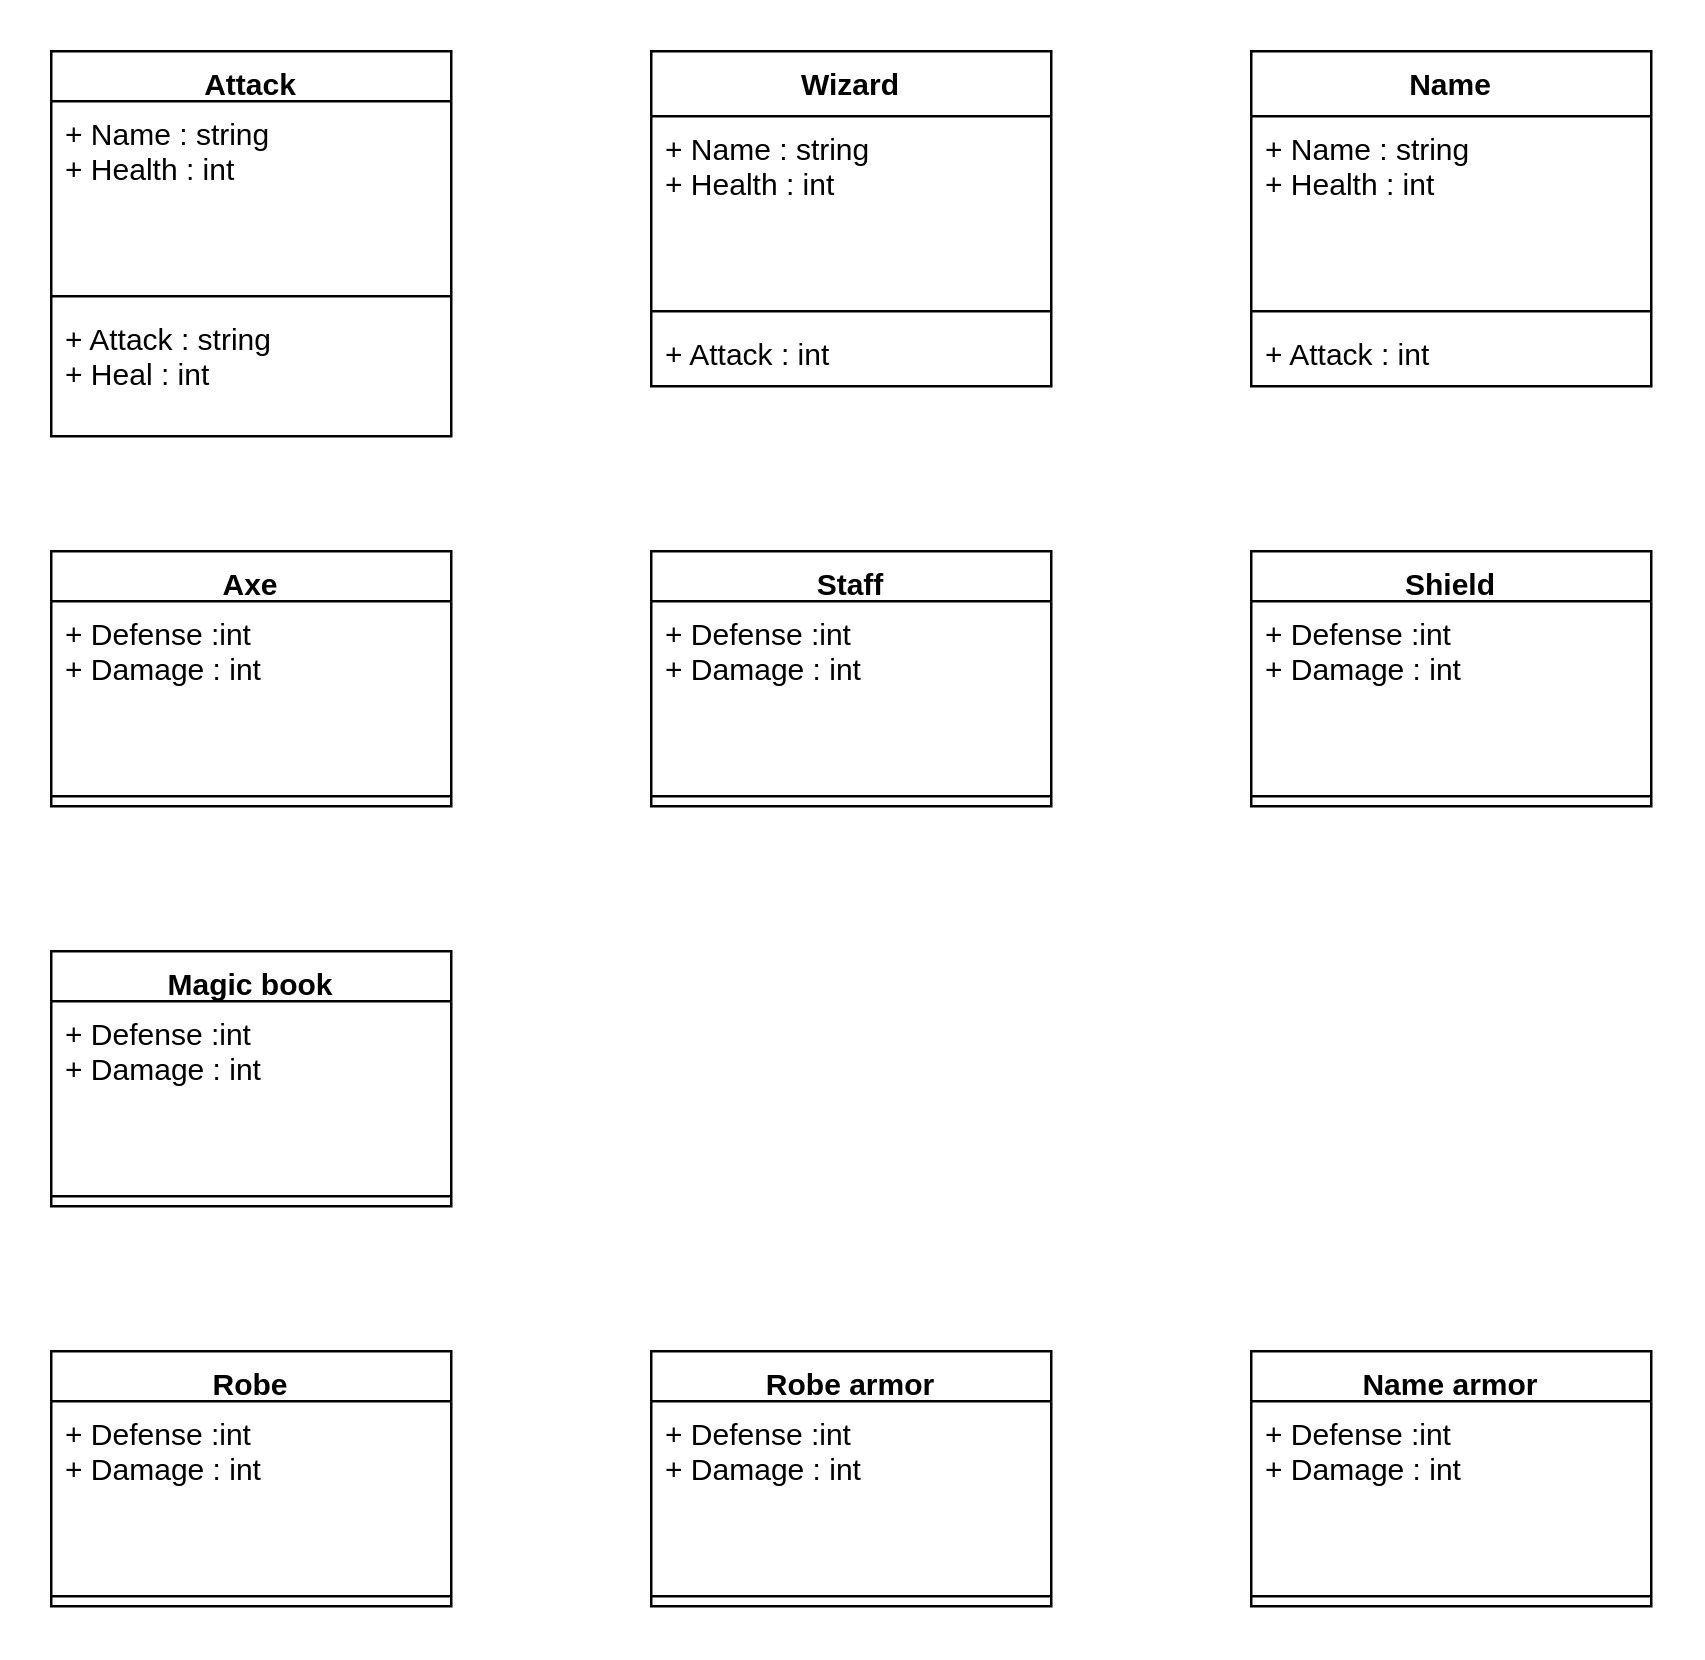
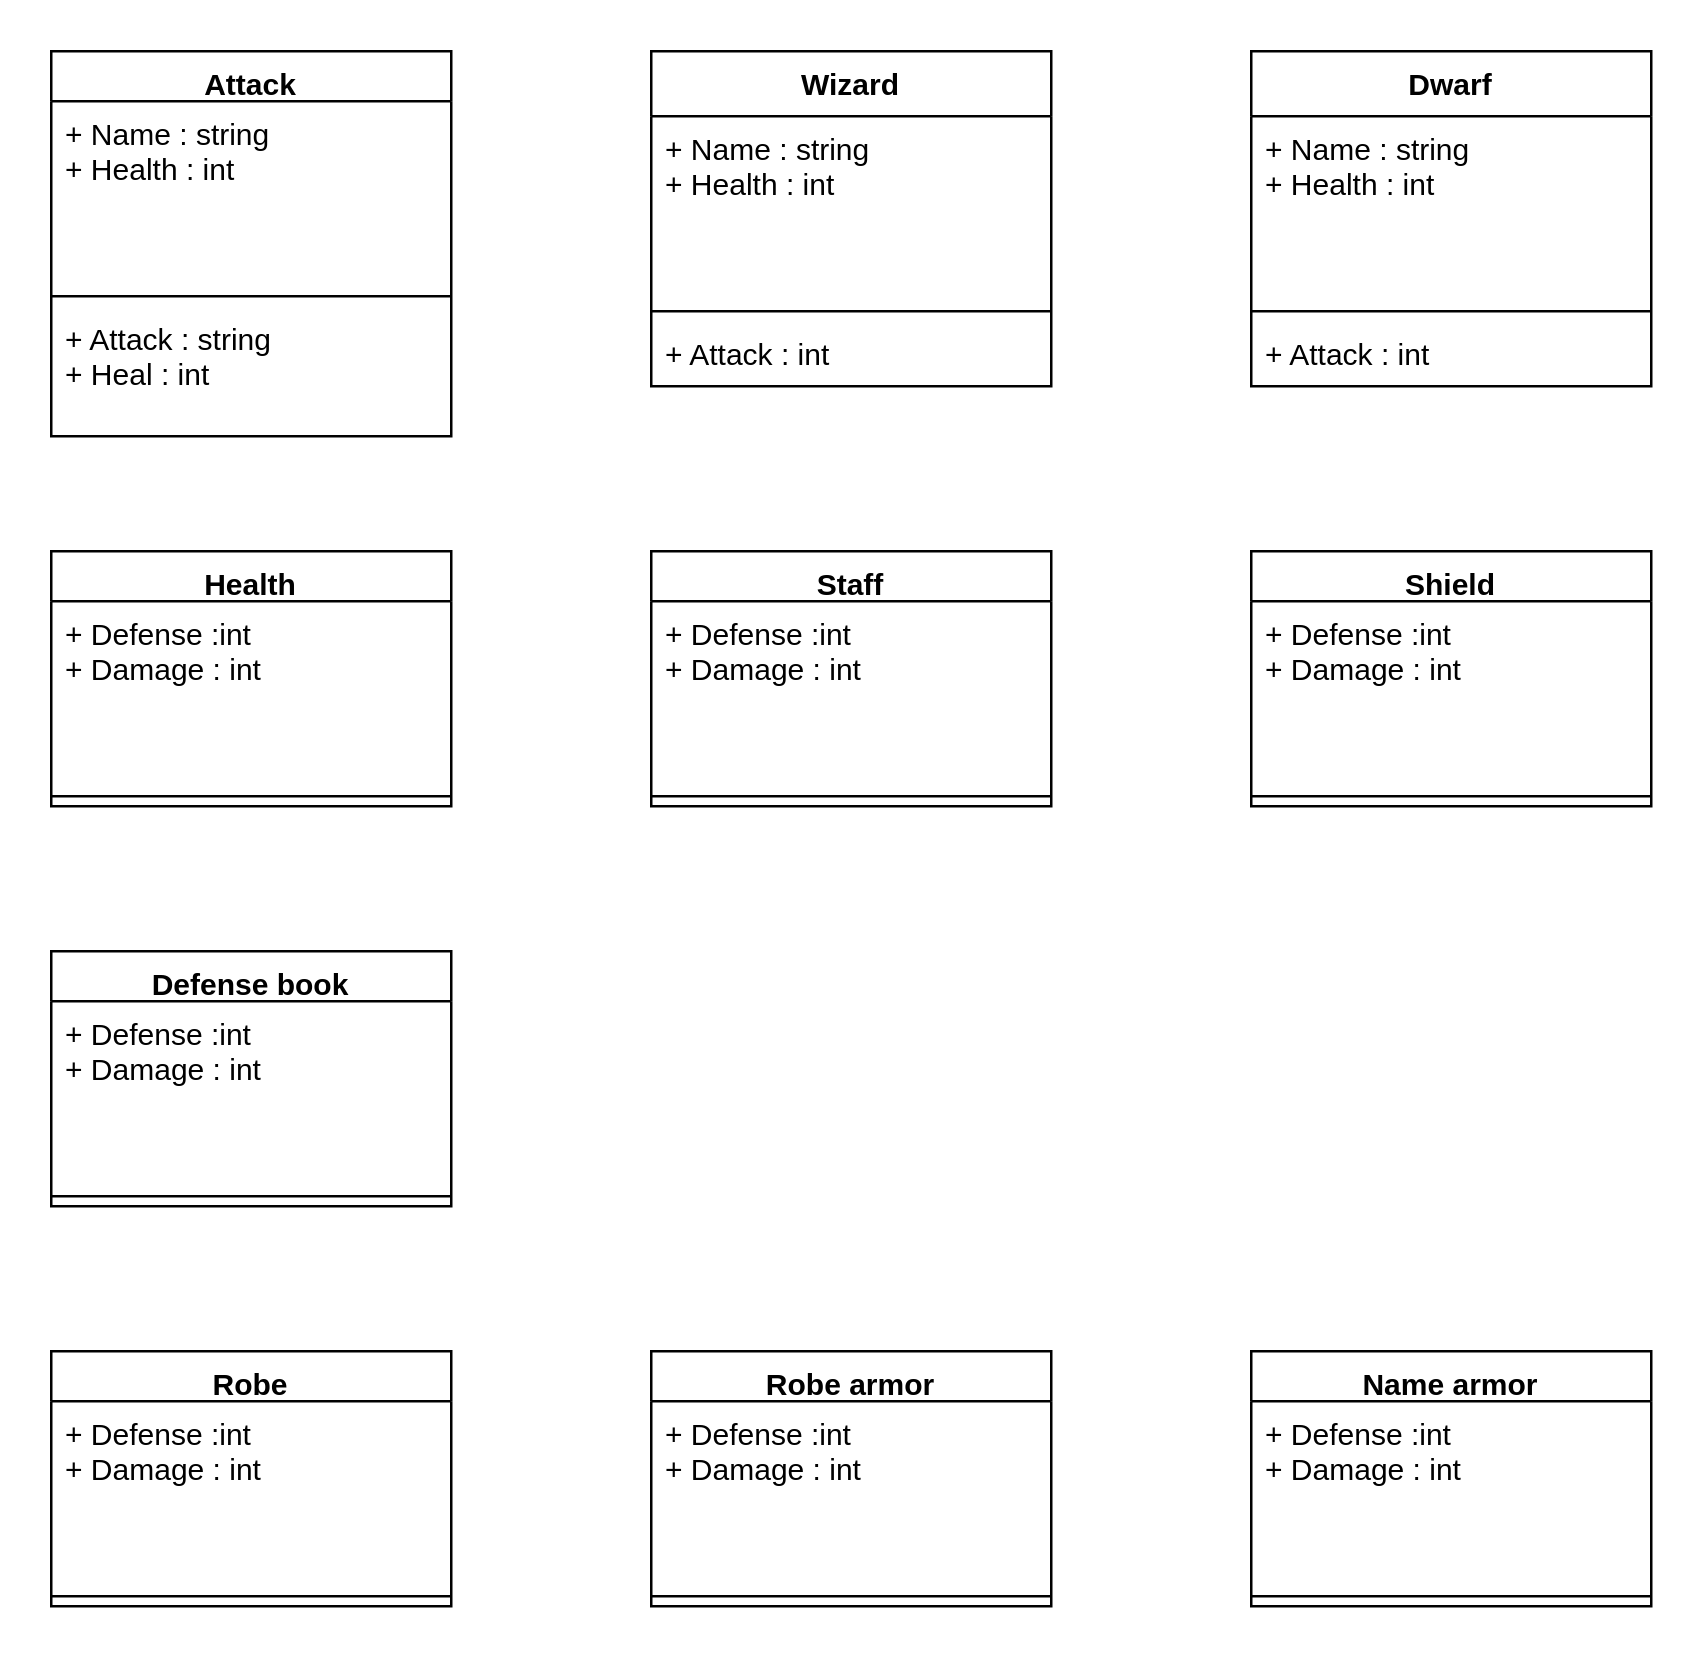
  <mxCell id="0" />
  <mxCell id="1" parent="0" />
  <mxCell id="2" value="Wizard" style="swimlane;fontStyle=1;align=center;verticalAlign=top;childLayout=stackLayout;horizontal=1;startSize=26;horizontalStack=0;resizeParent=1;resizeParentMax=0;resizeLast=0;collapsible=1;marginBottom=0;" vertex="1" parent="1"><mxGeometry x="260" y="20" width="160" height="134" as="geometry" /></mxCell>
  <mxCell id="3" value="+ Name : string&#10;+ Health : int" style="text;strokeColor=none;fillColor=none;align=left;verticalAlign=top;spacingLeft=4;spacingRight=4;overflow=hidden;rotatable=0;points=[[0,0.5],[1,0.5]];portConstraint=eastwest;" vertex="1" parent="2"><mxGeometry y="26" width="160" height="74" as="geometry" /></mxCell>
  <mxCell id="4" value="" style="line;strokeWidth=1;fillColor=none;align=left;verticalAlign=middle;spacingTop=-1;spacingLeft=3;spacingRight=3;rotatable=0;labelPosition=right;points=[];portConstraint=eastwest;strokeColor=inherit;" vertex="1" parent="2"><mxGeometry y="100" width="160" height="8" as="geometry" /></mxCell>
  <mxCell id="5" value="+ Attack : int" style="text;strokeColor=none;fillColor=none;align=left;verticalAlign=top;spacingLeft=4;spacingRight=4;overflow=hidden;rotatable=0;points=[[0,0.5],[1,0.5]];portConstraint=eastwest;" vertex="1" parent="2"><mxGeometry y="108" width="160" height="26" as="geometry" /></mxCell>
  <mxCell id="6" value="Attack" style="swimlane;fontStyle=1;align=center;verticalAlign=top;childLayout=stackLayout;horizontal=1;startSize=20;horizontalStack=0;resizeParent=1;resizeParentMax=0;resizeLast=0;collapsible=1;marginBottom=0;" vertex="1" parent="1"><mxGeometry x="20" y="20" width="160" height="154" as="geometry" /></mxCell>
  <mxCell id="7" value="+ Name : string&#10;+ Health : int" style="text;strokeColor=none;fillColor=none;align=left;verticalAlign=top;spacingLeft=4;spacingRight=4;overflow=hidden;rotatable=0;points=[[0,0.5],[1,0.5]];portConstraint=eastwest;" vertex="1" parent="6"><mxGeometry y="20" width="160" height="74" as="geometry" /></mxCell>
  <mxCell id="8" value="" style="line;strokeWidth=1;fillColor=none;align=left;verticalAlign=middle;spacingTop=-1;spacingLeft=3;spacingRight=3;rotatable=0;labelPosition=right;points=[];portConstraint=eastwest;strokeColor=inherit;" vertex="1" parent="6"><mxGeometry y="94" width="160" height="8" as="geometry" /></mxCell>
  <mxCell id="9" value="+ Attack : string&#10;+ Heal : int" style="text;strokeColor=none;fillColor=none;align=left;verticalAlign=top;spacingLeft=4;spacingRight=4;overflow=hidden;rotatable=0;points=[[0,0.5],[1,0.5]];portConstraint=eastwest;" vertex="1" parent="6"><mxGeometry y="102" width="160" height="52" as="geometry" /></mxCell>
- <mxCell id="10" value="Name" style="swimlane;fontStyle=1;align=center;verticalAlign=top;childLayout=stackLayout;horizontal=1;startSize=26;horizontalStack=0;resizeParent=1;resizeParentMax=0;resizeLast=0;collapsible=1;marginBottom=0;" vertex="1" parent="1"><mxGeometry x="500" y="20" width="160" height="134" as="geometry" /></mxCell>
+ <mxCell id="10" value="Dwarf" style="swimlane;fontStyle=1;align=center;verticalAlign=top;childLayout=stackLayout;horizontal=1;startSize=26;horizontalStack=0;resizeParent=1;resizeParentMax=0;resizeLast=0;collapsible=1;marginBottom=0;" vertex="1" parent="1"><mxGeometry x="500" y="20" width="160" height="134" as="geometry" /></mxCell>
  <mxCell id="11" value="+ Name : string&#10;+ Health : int" style="text;strokeColor=none;fillColor=none;align=left;verticalAlign=top;spacingLeft=4;spacingRight=4;overflow=hidden;rotatable=0;points=[[0,0.5],[1,0.5]];portConstraint=eastwest;" vertex="1" parent="10"><mxGeometry y="26" width="160" height="74" as="geometry" /></mxCell>
  <mxCell id="12" value="" style="line;strokeWidth=1;fillColor=none;align=left;verticalAlign=middle;spacingTop=-1;spacingLeft=3;spacingRight=3;rotatable=0;labelPosition=right;points=[];portConstraint=eastwest;strokeColor=inherit;" vertex="1" parent="10"><mxGeometry y="100" width="160" height="8" as="geometry" /></mxCell>
  <mxCell id="13" value="+ Attack : int" style="text;strokeColor=none;fillColor=none;align=left;verticalAlign=top;spacingLeft=4;spacingRight=4;overflow=hidden;rotatable=0;points=[[0,0.5],[1,0.5]];portConstraint=eastwest;" vertex="1" parent="10"><mxGeometry y="108" width="160" height="26" as="geometry" /></mxCell>
- <mxCell id="14" value="Axe" style="swimlane;fontStyle=1;align=center;verticalAlign=top;childLayout=stackLayout;horizontal=1;startSize=20;horizontalStack=0;resizeParent=1;resizeParentMax=0;resizeLast=0;collapsible=1;marginBottom=0;" vertex="1" parent="1"><mxGeometry x="20" y="220" width="160" height="102" as="geometry" /></mxCell>
+ <mxCell id="14" value="Health" style="swimlane;fontStyle=1;align=center;verticalAlign=top;childLayout=stackLayout;horizontal=1;startSize=20;horizontalStack=0;resizeParent=1;resizeParentMax=0;resizeLast=0;collapsible=1;marginBottom=0;" vertex="1" parent="1"><mxGeometry x="20" y="220" width="160" height="102" as="geometry" /></mxCell>
  <mxCell id="15" value="+ Defense :int&#10;+ Damage : int" style="text;strokeColor=none;fillColor=none;align=left;verticalAlign=top;spacingLeft=4;spacingRight=4;overflow=hidden;rotatable=0;points=[[0,0.5],[1,0.5]];portConstraint=eastwest;" vertex="1" parent="14"><mxGeometry y="20" width="160" height="74" as="geometry" /></mxCell>
  <mxCell id="16" value="" style="line;strokeWidth=1;fillColor=none;align=left;verticalAlign=middle;spacingTop=-1;spacingLeft=3;spacingRight=3;rotatable=0;labelPosition=right;points=[];portConstraint=eastwest;strokeColor=inherit;" vertex="1" parent="14"><mxGeometry y="94" width="160" height="8" as="geometry" /></mxCell>
  <mxCell id="17" value="Staff" style="swimlane;fontStyle=1;align=center;verticalAlign=top;childLayout=stackLayout;horizontal=1;startSize=20;horizontalStack=0;resizeParent=1;resizeParentMax=0;resizeLast=0;collapsible=1;marginBottom=0;" vertex="1" parent="1"><mxGeometry x="260" y="220" width="160" height="102" as="geometry" /></mxCell>
  <mxCell id="18" value="+ Defense :int&#10;+ Damage : int" style="text;strokeColor=none;fillColor=none;align=left;verticalAlign=top;spacingLeft=4;spacingRight=4;overflow=hidden;rotatable=0;points=[[0,0.5],[1,0.5]];portConstraint=eastwest;" vertex="1" parent="17"><mxGeometry y="20" width="160" height="74" as="geometry" /></mxCell>
  <mxCell id="19" value="" style="line;strokeWidth=1;fillColor=none;align=left;verticalAlign=middle;spacingTop=-1;spacingLeft=3;spacingRight=3;rotatable=0;labelPosition=right;points=[];portConstraint=eastwest;strokeColor=inherit;" vertex="1" parent="17"><mxGeometry y="94" width="160" height="8" as="geometry" /></mxCell>
  <mxCell id="20" value="Shield" style="swimlane;fontStyle=1;align=center;verticalAlign=top;childLayout=stackLayout;horizontal=1;startSize=20;horizontalStack=0;resizeParent=1;resizeParentMax=0;resizeLast=0;collapsible=1;marginBottom=0;" vertex="1" parent="1"><mxGeometry x="500" y="220" width="160" height="102" as="geometry" /></mxCell>
  <mxCell id="21" value="+ Defense :int&#10;+ Damage : int" style="text;strokeColor=none;fillColor=none;align=left;verticalAlign=top;spacingLeft=4;spacingRight=4;overflow=hidden;rotatable=0;points=[[0,0.5],[1,0.5]];portConstraint=eastwest;" vertex="1" parent="20"><mxGeometry y="20" width="160" height="74" as="geometry" /></mxCell>
  <mxCell id="22" value="" style="line;strokeWidth=1;fillColor=none;align=left;verticalAlign=middle;spacingTop=-1;spacingLeft=3;spacingRight=3;rotatable=0;labelPosition=right;points=[];portConstraint=eastwest;strokeColor=inherit;" vertex="1" parent="20"><mxGeometry y="94" width="160" height="8" as="geometry" /></mxCell>
- <mxCell id="23" value="Magic book" style="swimlane;fontStyle=1;align=center;verticalAlign=top;childLayout=stackLayout;horizontal=1;startSize=20;horizontalStack=0;resizeParent=1;resizeParentMax=0;resizeLast=0;collapsible=1;marginBottom=0;" vertex="1" parent="1"><mxGeometry x="20" y="380" width="160" height="102" as="geometry" /></mxCell>
+ <mxCell id="23" value="Defense book" style="swimlane;fontStyle=1;align=center;verticalAlign=top;childLayout=stackLayout;horizontal=1;startSize=20;horizontalStack=0;resizeParent=1;resizeParentMax=0;resizeLast=0;collapsible=1;marginBottom=0;" vertex="1" parent="1"><mxGeometry x="20" y="380" width="160" height="102" as="geometry" /></mxCell>
  <mxCell id="24" value="+ Defense :int&#10;+ Damage : int" style="text;strokeColor=none;fillColor=none;align=left;verticalAlign=top;spacingLeft=4;spacingRight=4;overflow=hidden;rotatable=0;points=[[0,0.5],[1,0.5]];portConstraint=eastwest;" vertex="1" parent="23"><mxGeometry y="20" width="160" height="74" as="geometry" /></mxCell>
  <mxCell id="25" value="" style="line;strokeWidth=1;fillColor=none;align=left;verticalAlign=middle;spacingTop=-1;spacingLeft=3;spacingRight=3;rotatable=0;labelPosition=right;points=[];portConstraint=eastwest;strokeColor=inherit;" vertex="1" parent="23"><mxGeometry y="94" width="160" height="8" as="geometry" /></mxCell>
  <mxCell id="26" value="Robe" style="swimlane;fontStyle=1;align=center;verticalAlign=top;childLayout=stackLayout;horizontal=1;startSize=20;horizontalStack=0;resizeParent=1;resizeParentMax=0;resizeLast=0;collapsible=1;marginBottom=0;" vertex="1" parent="1"><mxGeometry x="20" y="540" width="160" height="102" as="geometry" /></mxCell>
  <mxCell id="27" value="+ Defense :int&#10;+ Damage : int" style="text;strokeColor=none;fillColor=none;align=left;verticalAlign=top;spacingLeft=4;spacingRight=4;overflow=hidden;rotatable=0;points=[[0,0.5],[1,0.5]];portConstraint=eastwest;" vertex="1" parent="26"><mxGeometry y="20" width="160" height="74" as="geometry" /></mxCell>
  <mxCell id="28" value="" style="line;strokeWidth=1;fillColor=none;align=left;verticalAlign=middle;spacingTop=-1;spacingLeft=3;spacingRight=3;rotatable=0;labelPosition=right;points=[];portConstraint=eastwest;strokeColor=inherit;" vertex="1" parent="26"><mxGeometry y="94" width="160" height="8" as="geometry" /></mxCell>
  <mxCell id="29" value="Robe armor" style="swimlane;fontStyle=1;align=center;verticalAlign=top;childLayout=stackLayout;horizontal=1;startSize=20;horizontalStack=0;resizeParent=1;resizeParentMax=0;resizeLast=0;collapsible=1;marginBottom=0;" vertex="1" parent="1"><mxGeometry x="260" y="540" width="160" height="102" as="geometry" /></mxCell>
  <mxCell id="30" value="+ Defense :int&#10;+ Damage : int" style="text;strokeColor=none;fillColor=none;align=left;verticalAlign=top;spacingLeft=4;spacingRight=4;overflow=hidden;rotatable=0;points=[[0,0.5],[1,0.5]];portConstraint=eastwest;" vertex="1" parent="29"><mxGeometry y="20" width="160" height="74" as="geometry" /></mxCell>
  <mxCell id="31" value="" style="line;strokeWidth=1;fillColor=none;align=left;verticalAlign=middle;spacingTop=-1;spacingLeft=3;spacingRight=3;rotatable=0;labelPosition=right;points=[];portConstraint=eastwest;strokeColor=inherit;" vertex="1" parent="29"><mxGeometry y="94" width="160" height="8" as="geometry" /></mxCell>
  <mxCell id="32" value="Name armor" style="swimlane;fontStyle=1;align=center;verticalAlign=top;childLayout=stackLayout;horizontal=1;startSize=20;horizontalStack=0;resizeParent=1;resizeParentMax=0;resizeLast=0;collapsible=1;marginBottom=0;" vertex="1" parent="1"><mxGeometry x="500" y="540" width="160" height="102" as="geometry" /></mxCell>
  <mxCell id="33" value="+ Defense :int&#10;+ Damage : int" style="text;strokeColor=none;fillColor=none;align=left;verticalAlign=top;spacingLeft=4;spacingRight=4;overflow=hidden;rotatable=0;points=[[0,0.5],[1,0.5]];portConstraint=eastwest;" vertex="1" parent="32"><mxGeometry y="20" width="160" height="74" as="geometry" /></mxCell>
  <mxCell id="34" value="" style="line;strokeWidth=1;fillColor=none;align=left;verticalAlign=middle;spacingTop=-1;spacingLeft=3;spacingRight=3;rotatable=0;labelPosition=right;points=[];portConstraint=eastwest;strokeColor=inherit;" vertex="1" parent="32"><mxGeometry y="94" width="160" height="8" as="geometry" /></mxCell>
